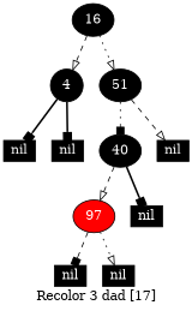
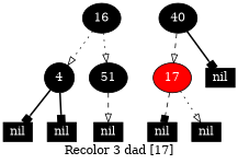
  digraph {
    label="Recolor 3 dad [17]"
    node [fillcolor=black fontcolor=white style=filled shape=box]
    edge [arrowhead=onormal style=dashed]
    n1 [label=16 width=0.5 shape=""]
    4 [width=0.5 shape=""]
    n3 [label=51 width=0.5 shape=""]
    n4 [height=0.2 label=nil width=0.3]
    n5 [height=0.2 label=nil width=0.3]
    40 [width=0.5 shape=""]
    n7 [height=0.2 label=nil width=0.3]
-   17 [fillcolor=red width=0.5 label=97 shape=""]
+   17 [fillcolor=red width=0.5 shape=""]
    n9 [height=0.2 label=nil width=0.3]
    n10 [height=0.2 label=nil width=0.3]
    n11 [height=0.2 label=nil width=0.3]
-   n1 -> 4
+   n1 -> 4 [style=dotted]
    n1 -> n3 [style=dotted]
    4 -> n4 [arrowhead=box style=bold]
    4 -> n5 [arrowhead=box style=bold]
-   n3 -> 40 [arrowhead=box style=dotted]
    n3 -> n7
    40 -> 17
    40 -> n9 [arrowhead=box style=bold]
    17 -> n10 [arrowhead=box]
    17 -> n11 [style=dotted]
  }
